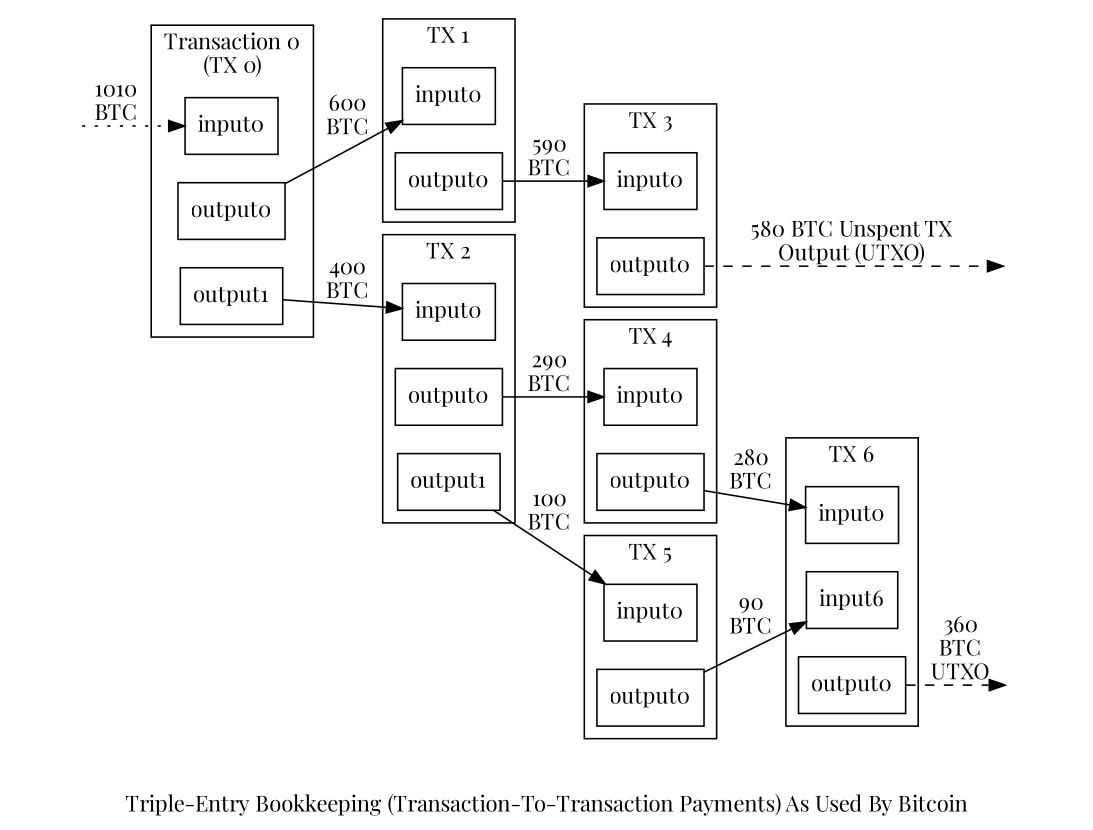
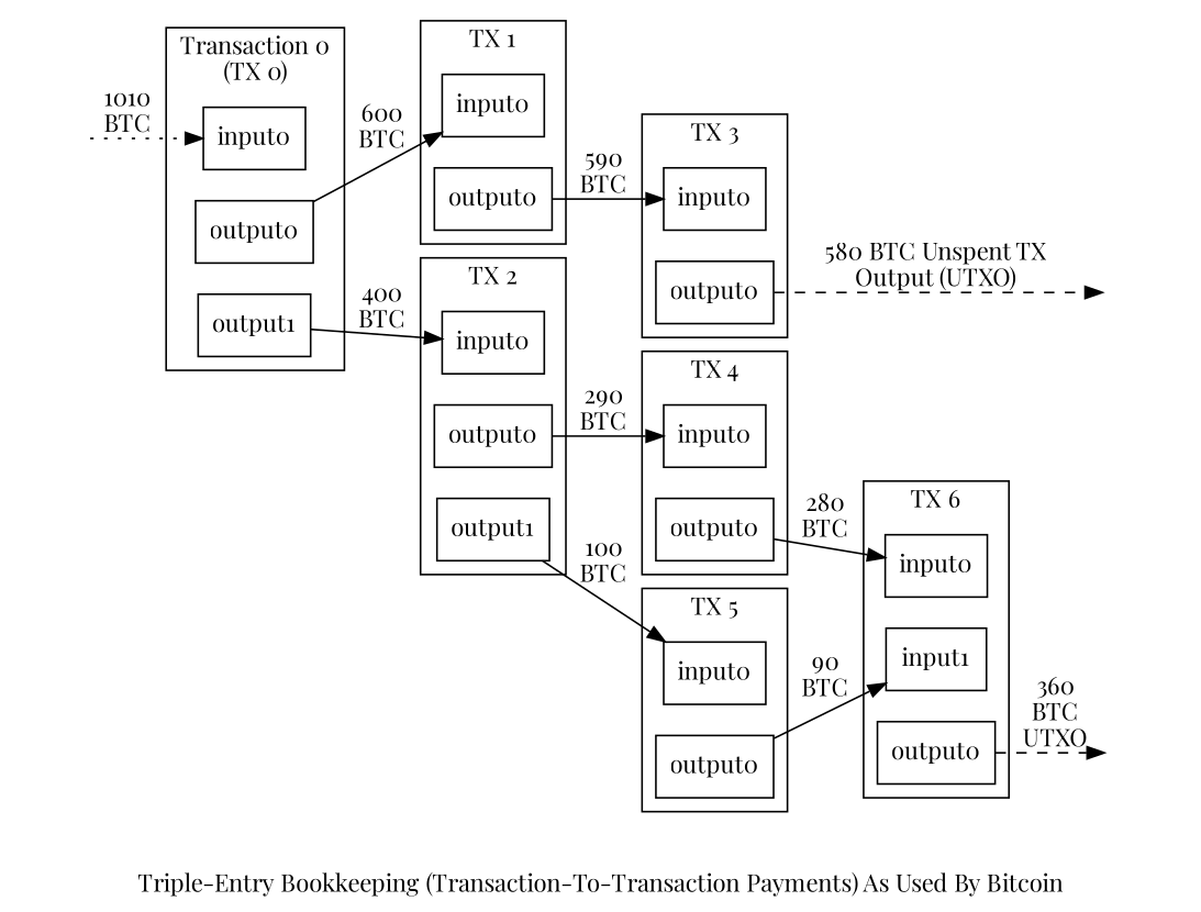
  digraph {
    label="Triple-Entry Bookkeeping (Transaction-To-Transaction Payments) As Used By Bitcoin"
    rankdir=LR
    ranksep=0.1
    fontname="Playfair Display"
    node [shape=box fontname="Playfair Display"]
    edge [fontname="Playfair Display"]
    n1 [label=input0]
    n2 [label=output0]
    n3 [label=output1]
    n4 [label=input0]
    n5 [label=output0]
    n6 [label=input0]
    n7 [label=output0]
    n8 [label=output1]
    n9 [label=input0]
    n10 [label=output0]
    n11 [label=input0]
    n12 [label=output0]
    n13 [label=input0]
    n14 [label=output0]
    n15 [label=input0]
-   n16 [label=input6]
+   n16 [label=input1]
    n17 [label=output0]
    utxo0 [height=0 style=invis width=0]
    utxo1 [height=0 style=invis width=0]
    txold [height=0 style=invis width=0]
    subgraph cluster_1 {
      label="Transaction 0\n(TX 0)"
      n1
      n2
      n3
    }
    subgraph cluster_2 {
      label="TX 1"
      n4
      n5
    }
    subgraph cluster_3 {
      label="TX 2"
      n6
      n7
      n8
    }
    subgraph cluster_4 {
      label="TX 3"
      n9
      n10
    }
    subgraph cluster_5 {
      label="TX 4"
      n11
      n12
    }
    subgraph cluster_6 {
      label="TX 5"
      n13
      n14
    }
    subgraph cluster_7 {
      label="TX 6"
      n15
      n16
      n17
    }
    n2 -> n4 [label="600\nBTC"]
    n3 -> n6 [label="400\nBTC"]
    n5 -> n9 [label="590\nBTC"]
    n7 -> n11 [label="290\nBTC"]
    n8 -> n13 [label="100\nBTC"]
    n10 -> utxo0 [label="580 BTC Unspent TX\nOutput (UTXO)" labelfloat=true minlen=2 style=dashed]
    n12 -> n15 [label="280\nBTC"]
    n14 -> n16 [label="90\nBTC"]
    n17 -> utxo1 [label="360\nBTC\nUTXO" style=dashed]
    txold -> n1 [label="1010\nBTC" style=dotted]
  }
